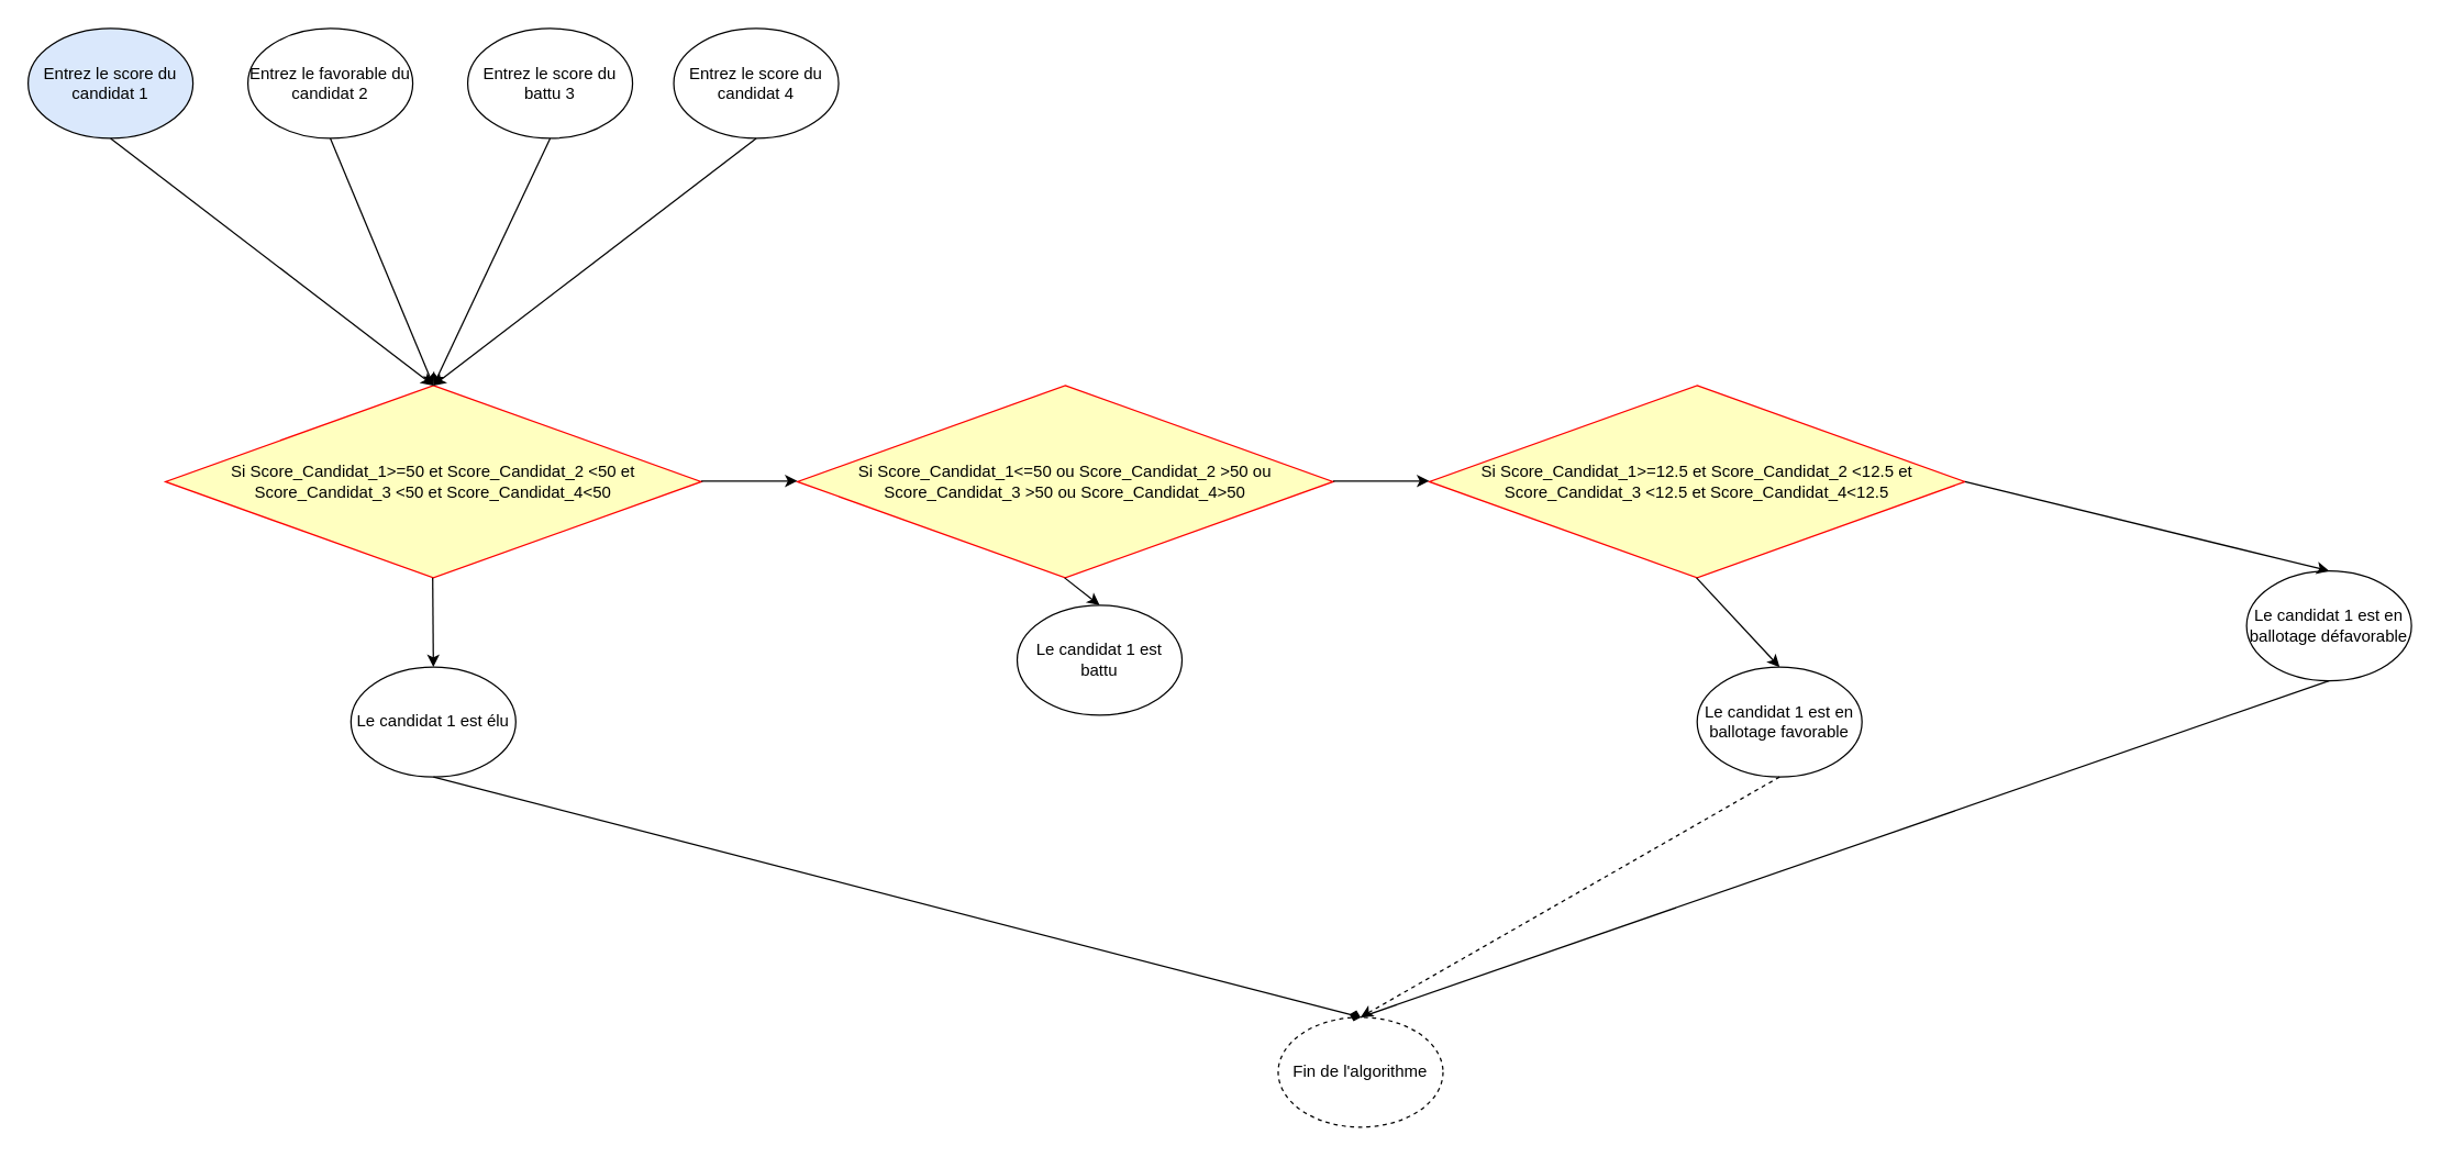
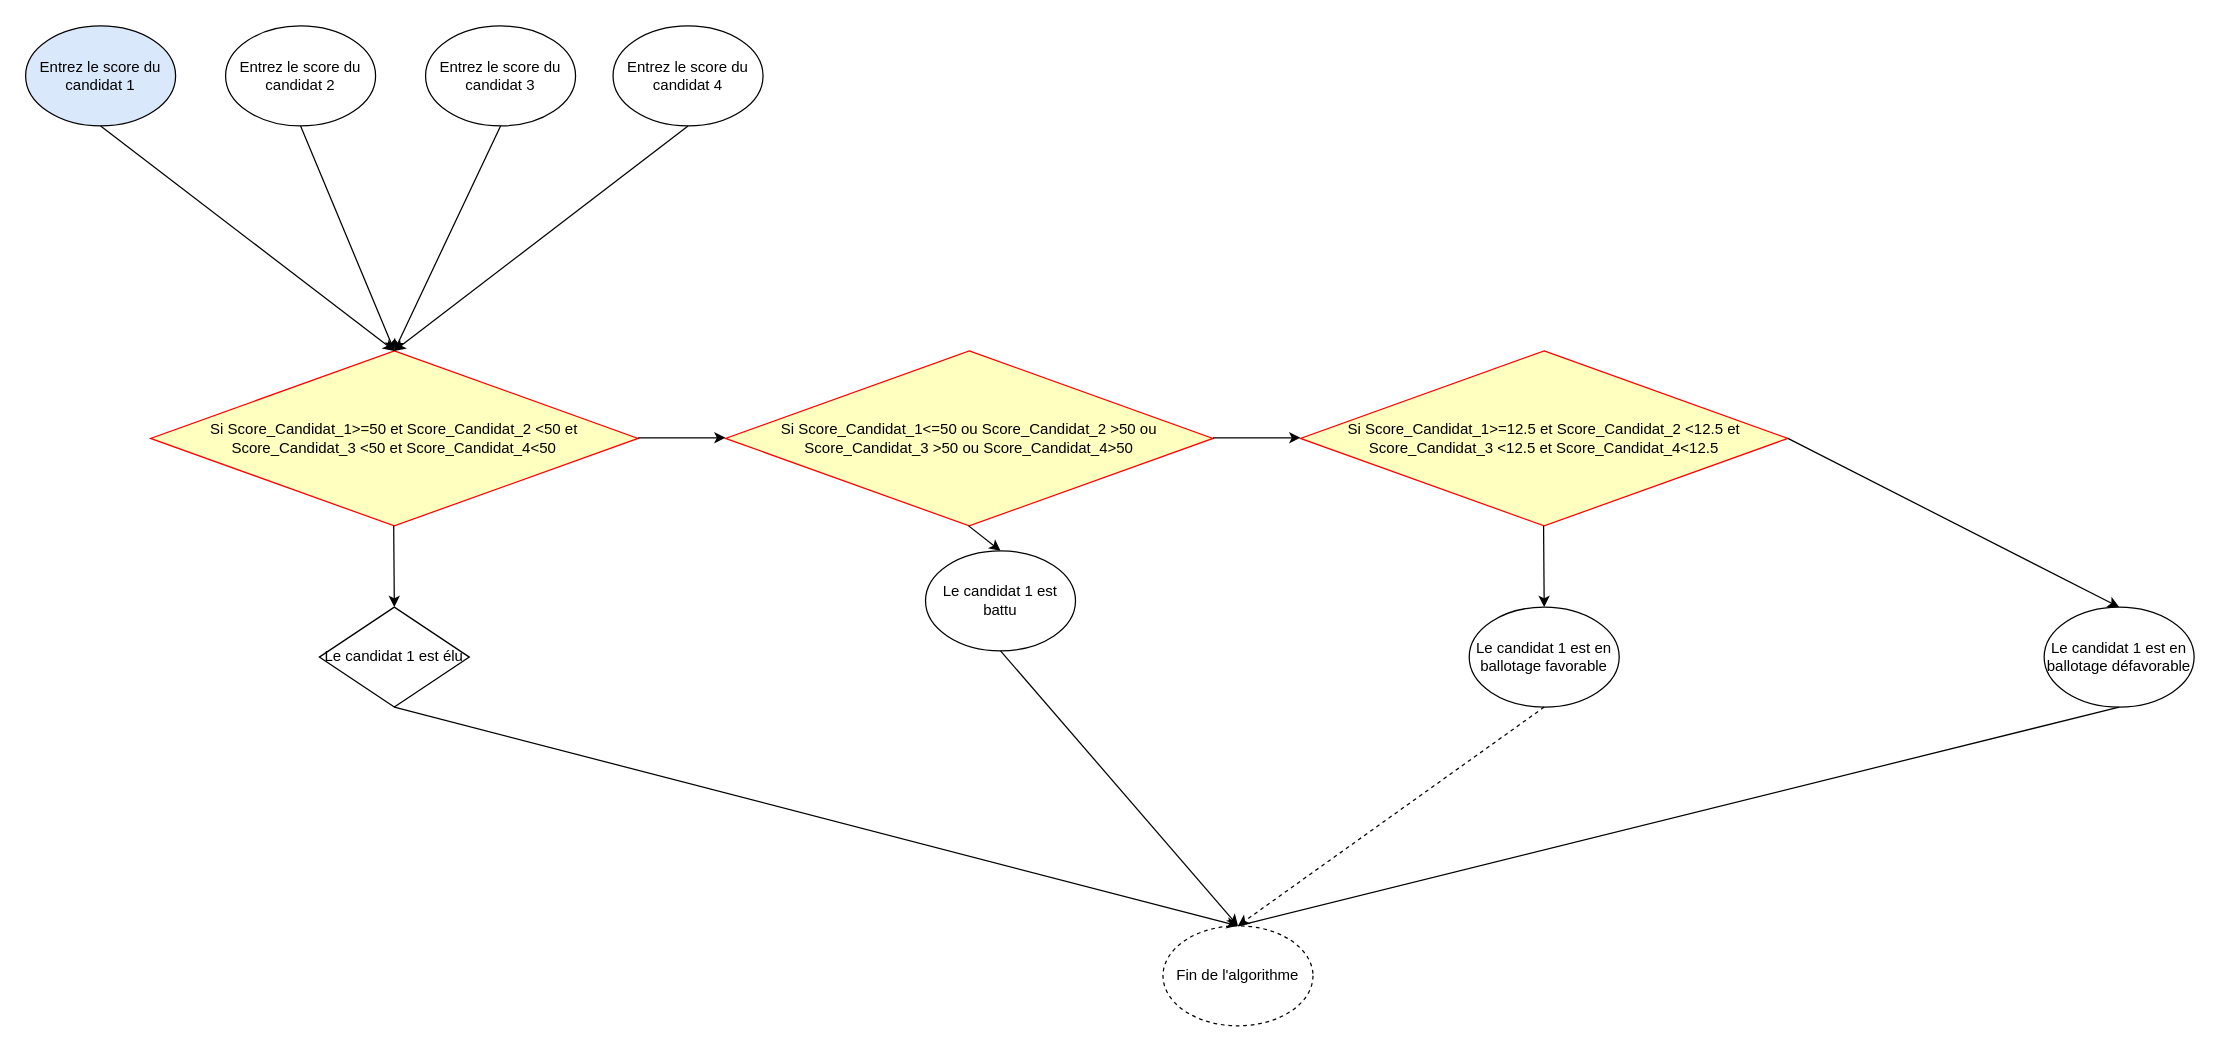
  <mxCell id="0" />
  <mxCell id="1" parent="0" />
- <mxCell id="2" value="Entrez le score du battu 3" style="ellipse;whiteSpace=wrap;html=1;" parent="1" vertex="1"><mxGeometry x="340" y="20" width="120" height="80" as="geometry" /></mxCell>
- <mxCell id="3" value="Entrez le favorable du candidat 2" style="ellipse;whiteSpace=wrap;html=1;" parent="1" vertex="1"><mxGeometry x="180" y="20" width="120" height="80" as="geometry" /></mxCell>
+ <mxCell id="2" value="Entrez le score du candidat 3" style="ellipse;whiteSpace=wrap;html=1;" parent="1" vertex="1"><mxGeometry x="340" y="20" width="120" height="80" as="geometry" /></mxCell>
+ <mxCell id="3" value="Entrez le score du candidat 2" style="ellipse;whiteSpace=wrap;html=1;" parent="1" vertex="1"><mxGeometry x="180" y="20" width="120" height="80" as="geometry" /></mxCell>
  <mxCell id="4" value="Entrez le score du candidat 4" style="ellipse;whiteSpace=wrap;html=1;" parent="1" vertex="1"><mxGeometry x="490" y="20" width="120" height="80" as="geometry" /></mxCell>
  <mxCell id="5" value="Entrez le score du candidat 1" style="ellipse;whiteSpace=wrap;html=1;fillColor=#dae8fc;" parent="1" vertex="1"><mxGeometry x="20" y="20" width="120" height="80" as="geometry" /></mxCell>
  <mxCell id="6" value="Si&amp;nbsp;Score_Candidat_1&amp;gt;=50 et Score_Candidat_2 &amp;lt;50 et Score_Candidat_3 &amp;lt;50 et Score_Candidat_4&amp;lt;50" style="rhombus;whiteSpace=wrap;html=1;fontColor=#000000;fillColor=#ffffc0;strokeColor=#ff0000;" parent="1" vertex="1"><mxGeometry x="120" y="280" width="390" height="140" as="geometry" /></mxCell>
  <mxCell id="7" value="" style="endArrow=classic;html=1;rounded=0;entryX=0.5;entryY=0;entryDx=0;entryDy=0;" parent="1" target="6" edge="1"><mxGeometry width="50" height="50" relative="1" as="geometry"><mxPoint x="80" y="100" as="sourcePoint" /><mxPoint x="130" y="200" as="targetPoint" /></mxGeometry></mxCell>
  <mxCell id="8" value="" style="endArrow=classic;html=1;rounded=0;exitX=0.5;exitY=1;exitDx=0;exitDy=0;entryX=0.5;entryY=0;entryDx=0;entryDy=0;" parent="1" source="4" target="6" edge="1"><mxGeometry width="50" height="50" relative="1" as="geometry"><mxPoint x="584" y="110" as="sourcePoint" /><mxPoint x="334" y="290" as="targetPoint" /></mxGeometry></mxCell>
  <mxCell id="9" value="" style="endArrow=classic;html=1;rounded=0;entryX=0.5;entryY=0;entryDx=0;entryDy=0;" parent="1" target="6" edge="1"><mxGeometry width="50" height="50" relative="1" as="geometry"><mxPoint x="400" y="100" as="sourcePoint" /><mxPoint x="310" y="230" as="targetPoint" /></mxGeometry></mxCell>
  <mxCell id="10" value="" style="endArrow=classic;html=1;rounded=0;entryX=0.5;entryY=0;entryDx=0;entryDy=0;" parent="1" target="6" edge="1"><mxGeometry width="50" height="50" relative="1" as="geometry"><mxPoint x="240" y="100" as="sourcePoint" /><mxPoint x="270" y="200" as="targetPoint" /></mxGeometry></mxCell>
- <mxCell id="11" value="Le candidat 1 est élu" style="ellipse;whiteSpace=wrap;html=1;" parent="1" vertex="1"><mxGeometry x="255" y="485" width="120" height="80" as="geometry" /></mxCell>
+ <mxCell id="11" value="Le candidat 1 est élu" style="rhombus;whiteSpace=wrap;html=1;" parent="1" vertex="1"><mxGeometry x="255" y="485" width="120" height="80" as="geometry" /></mxCell>
  <mxCell id="12" value="" style="endArrow=classic;html=1;rounded=0;entryX=0.5;entryY=0;entryDx=0;entryDy=0;" parent="1" target="11" edge="1"><mxGeometry width="50" height="50" relative="1" as="geometry"><mxPoint x="314.5" y="420" as="sourcePoint" /><mxPoint x="314.5" y="480" as="targetPoint" /></mxGeometry></mxCell>
  <mxCell id="13" value="Si&amp;nbsp;Score_Candidat_1&amp;lt;=50 ou Score_Candidat_2 &amp;gt;50 ou Score_Candidat_3 &amp;gt;50 ou Score_Candidat_4&amp;gt;50" style="rhombus;whiteSpace=wrap;html=1;fontColor=#000000;fillColor=#ffffc0;strokeColor=#ff0000;" parent="1" vertex="1"><mxGeometry x="580" y="280" width="390" height="140" as="geometry" /></mxCell>
  <mxCell id="14" value="" style="endArrow=classic;html=1;rounded=0;" parent="1" edge="1"><mxGeometry width="50" height="50" relative="1" as="geometry"><mxPoint x="510" y="349.5" as="sourcePoint" /><mxPoint x="580" y="349.5" as="targetPoint" /></mxGeometry></mxCell>
  <mxCell id="15" value="Le candidat 1 est battu" style="ellipse;whiteSpace=wrap;html=1;" parent="1" vertex="1"><mxGeometry x="740" y="440" width="120" height="80" as="geometry" /></mxCell>
  <mxCell id="16" value="" style="endArrow=classic;html=1;rounded=0;entryX=0.5;entryY=0;entryDx=0;entryDy=0;" parent="1" target="15" edge="1"><mxGeometry width="50" height="50" relative="1" as="geometry"><mxPoint x="774.5" y="420" as="sourcePoint" /><mxPoint x="774.5" y="480" as="targetPoint" /></mxGeometry></mxCell>
  <mxCell id="17" value="Si&amp;nbsp;Score_Candidat_1&amp;gt;=12.5 et Score_Candidat_2 &amp;lt;12.5 et Score_Candidat_3 &amp;lt;12.5 et Score_Candidat_4&amp;lt;12.5" style="rhombus;whiteSpace=wrap;html=1;fontColor=#000000;fillColor=#ffffc0;strokeColor=#ff0000;" vertex="1" parent="1"><mxGeometry x="1040" y="280" width="390" height="140" as="geometry" /></mxCell>
  <mxCell id="18" value="" style="endArrow=classic;html=1;rounded=0;" edge="1" parent="1"><mxGeometry width="50" height="50" relative="1" as="geometry"><mxPoint x="970" y="349.5" as="sourcePoint" /><mxPoint x="1040" y="349.5" as="targetPoint" /></mxGeometry></mxCell>
- <mxCell id="19" value="Le candidat 1 est en ballotage favorable" style="ellipse;whiteSpace=wrap;html=1;" vertex="1" parent="1"><mxGeometry x="1235" y="485" width="120" height="80" as="geometry" /></mxCell>
+ <mxCell id="19" value="Le candidat 1 est en ballotage favorable" style="ellipse;whiteSpace=wrap;html=1;" vertex="1" parent="1"><mxGeometry x="1175" y="485" width="120" height="80" as="geometry" /></mxCell>
  <mxCell id="20" value="" style="endArrow=classic;html=1;rounded=0;entryX=0.5;entryY=0;entryDx=0;entryDy=0;" edge="1" parent="1" target="19"><mxGeometry width="50" height="50" relative="1" as="geometry"><mxPoint x="1234.5" y="420" as="sourcePoint" /><mxPoint x="1234.5" y="480" as="targetPoint" /></mxGeometry></mxCell>
- <mxCell id="21" value="Le candidat 1 est en ballotage défavorable" style="ellipse;whiteSpace=wrap;html=1;" vertex="1" parent="1"><mxGeometry x="1635" y="415" width="120" height="80" as="geometry" /></mxCell>
+ <mxCell id="21" value="Le candidat 1 est en ballotage défavorable" style="ellipse;whiteSpace=wrap;html=1;" vertex="1" parent="1"><mxGeometry x="1635" y="485" width="120" height="80" as="geometry" /></mxCell>
  <mxCell id="22" value="" style="endArrow=classic;html=1;rounded=0;entryX=0.5;entryY=0;entryDx=0;entryDy=0;exitX=1;exitY=0.5;exitDx=0;exitDy=0;" edge="1" parent="1" target="21" source="17"><mxGeometry width="50" height="50" relative="1" as="geometry"><mxPoint x="1694.5" y="420" as="sourcePoint" /><mxPoint x="1694.5" y="480" as="targetPoint" /></mxGeometry></mxCell>
  <mxCell id="23" value="Fin de l'algorithme" style="ellipse;whiteSpace=wrap;html=1;dashed=1;" vertex="1" parent="1"><mxGeometry x="930" y="740" width="120" height="80" as="geometry" /></mxCell>
- <mxCell id="24" value="" style="endArrow=diamond;html=1;rounded=0;entryX=0.5;entryY=0;entryDx=0;entryDy=0;exitX=0.5;exitY=1;exitDx=0;exitDy=0;" edge="1" parent="1" source="11" target="23"><mxGeometry width="50" height="50" relative="1" as="geometry"><mxPoint x="580" y="660" as="sourcePoint" /><mxPoint x="630" y="610" as="targetPoint" /></mxGeometry></mxCell>
+ <mxCell id="24" value="" style="endArrow=classic;html=1;rounded=0;entryX=0.5;entryY=0;entryDx=0;entryDy=0;exitX=0.5;exitY=1;exitDx=0;exitDy=0;" edge="1" parent="1" source="11" target="23"><mxGeometry width="50" height="50" relative="1" as="geometry"><mxPoint x="580" y="660" as="sourcePoint" /><mxPoint x="630" y="610" as="targetPoint" /></mxGeometry></mxCell>
+ <mxCell id="25" value="" style="endArrow=classic;html=1;rounded=0;entryX=0.5;entryY=0;entryDx=0;entryDy=0;exitX=0.5;exitY=1;exitDx=0;exitDy=0;" edge="1" parent="1" source="15" target="23"><mxGeometry width="50" height="50" relative="1" as="geometry"><mxPoint x="800" y="590" as="sourcePoint" /><mxPoint x="850" y="540" as="targetPoint" /></mxGeometry></mxCell>
  <mxCell id="26" value="" style="endArrow=classic;html=1;rounded=0;entryX=0.5;entryY=0;entryDx=0;entryDy=0;exitX=0.5;exitY=1;exitDx=0;exitDy=0;dashed=1;" edge="1" parent="1" source="19" target="23"><mxGeometry width="50" height="50" relative="1" as="geometry"><mxPoint x="1210" y="630" as="sourcePoint" /><mxPoint x="1260" y="580" as="targetPoint" /></mxGeometry></mxCell>
  <mxCell id="27" value="" style="endArrow=none;html=1;rounded=0;entryX=0.5;entryY=0;entryDx=0;entryDy=0;exitX=0.5;exitY=1;exitDx=0;exitDy=0;" edge="1" parent="1" source="21" target="23"><mxGeometry width="50" height="50" relative="1" as="geometry"><mxPoint x="1610" y="650" as="sourcePoint" /><mxPoint x="1660" y="600" as="targetPoint" /></mxGeometry></mxCell>
